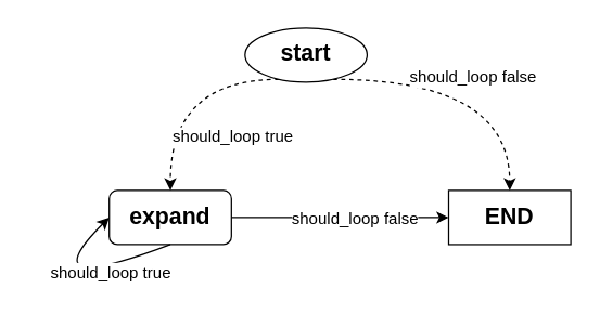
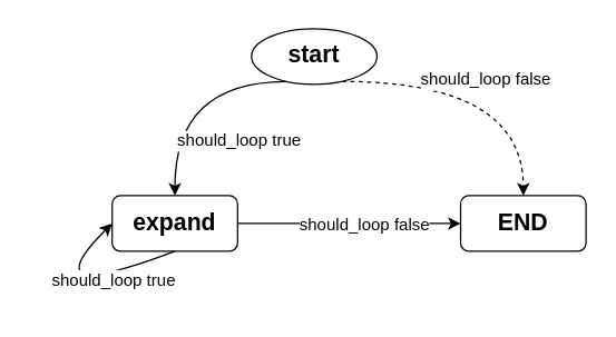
  <mxCell id="0" />
  <mxCell id="1" parent="0" />
- <mxCell id="2" style="edgeStyle=orthogonalEdgeStyle;html=1;exitX=0.25;exitY=1;exitDx=0;exitDy=0;entryX=0.5;entryY=0;entryDx=0;entryDy=0;fontSize=17;curved=1;dashed=1;" edge="1" parent="1" source="5" target="7"><mxGeometry relative="1" as="geometry" /></mxCell>
+ <mxCell id="2" style="edgeStyle=orthogonalEdgeStyle;html=1;exitX=0.25;exitY=1;exitDx=0;exitDy=0;entryX=0.5;entryY=0;entryDx=0;entryDy=0;fontSize=17;curved=1;" edge="1" parent="1" source="5" target="7"><mxGeometry relative="1" as="geometry" /></mxCell>
  <mxCell id="3" style="edgeStyle=orthogonalEdgeStyle;curved=1;html=1;exitX=0.75;exitY=1;exitDx=0;exitDy=0;entryX=0.5;entryY=0;entryDx=0;entryDy=0;fontSize=17;dashed=1;" edge="1" parent="1" source="5" target="8"><mxGeometry relative="1" as="geometry" /></mxCell>
  <mxCell id="4" value="should_loop false" style="edgeLabel;html=1;align=center;verticalAlign=middle;resizable=0;points=[];fontSize=12;" vertex="1" connectable="0" parent="3"><mxGeometry x="-0.261" y="1" relative="1" as="geometry"><mxPoint x="25" as="offset" /></mxGeometry></mxCell>
  <mxCell id="5" value="start" style="ellipse;whiteSpace=wrap;html=1;fontStyle=1;fontSize=17;" vertex="1" parent="1"><mxGeometry x="180" y="20" width="90" height="40" as="geometry" /></mxCell>
  <mxCell id="6" style="edgeStyle=orthogonalEdgeStyle;curved=1;html=1;exitX=1;exitY=0.5;exitDx=0;exitDy=0;entryX=0;entryY=0.5;entryDx=0;entryDy=0;fontSize=17;" edge="1" parent="1" source="7" target="8"><mxGeometry relative="1" as="geometry" /></mxCell>
  <mxCell id="7" value="expand" style="rounded=1;whiteSpace=wrap;html=1;fontStyle=1;fontSize=17;" vertex="1" parent="1"><mxGeometry x="80" y="140" width="90" height="40" as="geometry" /></mxCell>
- <mxCell id="8" value="END" style="whiteSpace=wrap;html=1;fontStyle=1;fontSize=17;rounded=0;" vertex="1" parent="1"><mxGeometry x="330" y="140" width="90" height="40" as="geometry" /></mxCell>
+ <mxCell id="8" value="END" style="rounded=1;whiteSpace=wrap;html=1;fontStyle=1;fontSize=17;" vertex="1" parent="1"><mxGeometry x="330" y="140" width="90" height="40" as="geometry" /></mxCell>
  <mxCell id="9" style="edgeStyle=orthogonalEdgeStyle;html=1;exitX=0.5;exitY=1;exitDx=0;exitDy=0;entryX=0;entryY=0.5;entryDx=0;entryDy=0;fontSize=17;curved=1;" edge="1" parent="1" source="7" target="7"><mxGeometry relative="1" as="geometry"><Array as="points"><mxPoint x="20" y="220" /></Array></mxGeometry></mxCell>
  <mxCell id="10" value="should_loop true" style="edgeLabel;html=1;align=center;verticalAlign=middle;resizable=0;points=[];fontSize=12;" vertex="1" connectable="0" parent="1"><mxGeometry x="170" y="100" as="geometry" /></mxCell>
  <mxCell id="11" value="should_loop true" style="edgeLabel;html=1;align=center;verticalAlign=middle;resizable=0;points=[];fontSize=12;" vertex="1" connectable="0" parent="1"><mxGeometry x="80" y="200" as="geometry" /></mxCell>
  <mxCell id="12" value="should_loop false" style="edgeLabel;html=1;align=center;verticalAlign=middle;resizable=0;points=[];fontSize=12;" vertex="1" connectable="0" parent="1"><mxGeometry x="260" y="160" as="geometry" /></mxCell>
